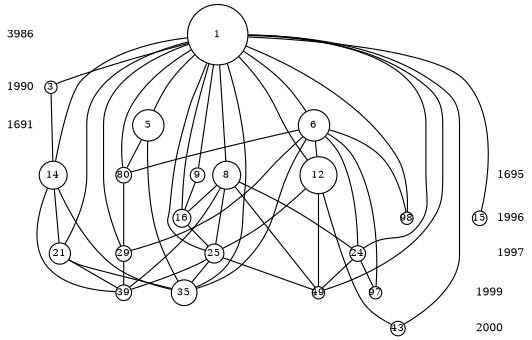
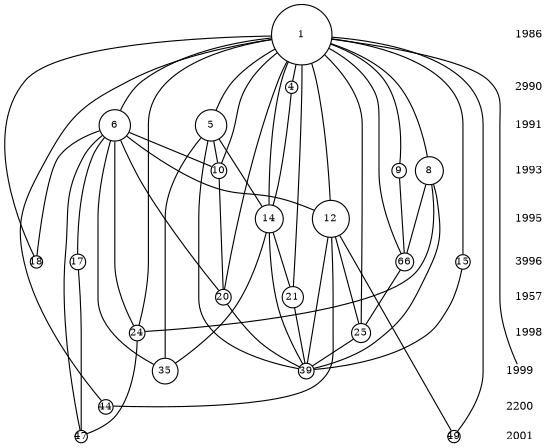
  digraph {
    nodesep=0.1
    ranksep=0.2
    node [fixedsize=true fontsize=9 rank=1996 shape=circle]
    edge [arrowhead=none arrowsize=0.6 arrowtail=normal]
-   n1 [fontsize=10 height=0.1668 label=1990 margin=0 rank=1990 shape=plaintext width=0.398147893333333]
-   n2 [height=0.153093108923949 label=3 rank=1990 width=0.153093108923949]
-   n3 [fontsize=10 height=0.1668 label=1691 margin=0 rank=1991 shape=plaintext width=0.398147893333333]
+   n1 [fontsize=10 height=0.1668 label=2990 margin=0 rank=1990 shape=plaintext width=0.398147893333333]
+   n2 [height=0.153093108923949 label=4 rank=1990 width=0.153093108923949]
+   n3 [fontsize=10 height=0.1668 label=1991 margin=0 rank=1991 shape=plaintext width=0.398147893333333]
    n4 [height=0.385275875185561 label=5 rank=1991 width=0.385275875185561]
    n5 [height=0.385275875185561 label=6 rank=1991 width=0.385275875185561]
-   n6 [fontsize=10 height=0.1668 label=2000 margin=0 rank=2000 shape=plaintext width=0.398147893333333]
-   n7 [height=0.176776695296637 label=43 rank=2000 width=0.176776695296637]
-   n8 [fontsize=10 height=0.1668 label=1996 margin=0 shape=plaintext width=0.398147893333333]
-   n9 [height=0.21650635094611 label=16 width=0.21650635094611]
-   n11 [height=0.153093108923949 label=98 width=0.153093108923949]
+   n6 [fontsize=10 height=0.1668 label=2200 margin=0 rank=2000 shape=plaintext width=0.398147893333333]
+   n7 [height=0.176776695296637 label=44 rank=2000 width=0.176776695296637]
+   n8 [fontsize=10 height=0.1668 label=3996 margin=0 shape=plaintext width=0.398147893333333]
+   n9 [height=0.21650635094611 label=66 width=0.21650635094611]
+   n10 [height=0.197642353760524 label=17 width=0.197642353760524]
+   n11 [height=0.153093108923949 label=18 width=0.153093108923949]
    n12 [height=0.176776695296637 label=15 width=0.176776695296637]
    n13 [fontsize=10 height=0.1668 label=1999 margin=0 rank=1999 shape=plaintext width=0.398147893333333]
    n14 [height=0.197642353760524 label=39 rank=1999 width=0.197642353760524]
    n15 [height=0.318688719599549 label=35 rank=1999 width=0.318688719599549]
-   n16 [fontsize=10 height=0.1668 label=1695 margin=0 rank=1995 shape=plaintext width=0.398147893333333]
+   n16 [fontsize=10 height=0.1668 label=1995 margin=0 rank=1995 shape=plaintext width=0.398147893333333]
    n17 [height=0.459279326771846 label=12 rank=1995 width=0.459279326771846]
    n18 [height=0.342326598440729 label=14 rank=1995 width=0.342326598440729]
+   n19 [fontsize=10 height=0.1668 label=1993 margin=0 rank=1993 shape=plaintext width=0.398147893333333]
    n20 [height=0.353553390593274 label=8 rank=1993 width=0.353553390593274]
    n21 [height=0.176776695296637 label=9 rank=1993 width=0.176776695296637]
-   n22 [height=0.197642353760524 label=80 rank=1993 width=0.197642353760524]
+   n22 [height=0.197642353760524 label=10 rank=1993 width=0.197642353760524]
+   n23 [fontsize=10 height=0.1668 label=2001 margin=0 rank=2001 shape=plaintext width=0.398147893333333]
    n24 [height=0.153093108923949 label=49 rank=2001 width=0.153093108923949]
-   n25 [height=0.153093108923949 label=97 rank=2001 width=0.153093108923949]
-   n26 [fontsize=10 height=0.1668 label=1997 margin=0 rank=1997 shape=plaintext width=0.398147893333333]
+   n25 [height=0.153093108923949 label=47 rank=2001 width=0.153093108923949]
+   n26 [fontsize=10 height=0.1668 label=1957 margin=0 rank=1997 shape=plaintext width=0.398147893333333]
    n27 [height=0.265165042944955 label=21 rank=1997 width=0.265165042944955]
-   n28 [height=0.197642353760524 label=29 rank=1997 width=0.197642353760524]
+   n28 [height=0.197642353760524 label=20 rank=1997 width=0.197642353760524]
+   n29 [fontsize=10 height=0.1668 label=1998 margin=0 rank=1998 shape=plaintext width=0.398147893333333]
    n30 [height=0.197642353760524 label=24 rank=1998 width=0.197642353760524]
    n31 [height=0.233853586673371 label=25 rank=1998 width=0.233853586673371]
-   n32 [fontsize=10 height=0.1668 label=3986 margin=0 rank=1986 shape=plaintext width=0.398147893333333]
+   n32 [fontsize=10 height=0.1668 label=1986 margin=0 rank=1986 shape=plaintext width=0.398147893333333]
    n33 [height=0.75 label=1 rank=1986 width=0.75]
    subgraph sub_1 {
      rank=same
      n1
      n2
    }
    subgraph sub_2 {
      rank=same
      n3
      n4
      n5
    }
    subgraph sub_3 {
      rank=same
      n6
      n7
    }
    subgraph sub_4 {
      rank=same
      n8
      n9
+     n10
      n11
      n12
    }
    subgraph sub_5 {
      rank=same
      n13
      n14
      n15
    }
    subgraph sub_6 {
      rank=same
      n16
      n17
      n18
    }
    subgraph sub_7 {
      rank=same
+     n19
      n20
      n21
      n22
    }
    subgraph sub_8 {
      rank=same
+     n23
      n24
      n25
    }
    subgraph sub_9 {
      rank=same
      n26
      n27
      n28
    }
    subgraph sub_10 {
      rank=same
+     n29
      n30
      n31
    }
    subgraph sub_11 {
      rank=same
      n32
      n33
    }
    n1 -> n3 [arrowhead=normal arrowtail=none color=white style=invis]
    n2 -> n18
+   n3 -> n19 [arrowhead=normal arrowtail=none color=white style=invis]
+   n4 -> n14
    n4 -> n15
+   n4 -> n18
    n4 -> n22
+   n5 -> n10
    n5 -> n11
    n5 -> n15
    n5 -> n17
    n5 -> n22
    n5 -> n25
    n5 -> n28
    n5 -> n30
+   n6 -> n23 [arrowhead=normal arrowtail=none color=white style=invis]
    n8 -> n26 [arrowhead=normal arrowtail=none color=white style=invis]
    n9 -> n31
+   n10 -> n25
+   n12 -> n14
    n13 -> n6 [arrowhead=normal arrowtail=none color=white style=invis]
    n16 -> n8 [arrowhead=normal arrowtail=none color=white style=invis]
    n17 -> n7
+   n17 -> n14
    n17 -> n24
    n17 -> n31
    n18 -> n14
    n18 -> n15
    n18 -> n27
+   n19 -> n16 [arrowhead=normal arrowtail=none color=white style=invis]
    n20 -> n9
    n20 -> n14
-   n20 -> n24
    n20 -> n30
-   n20 -> n31
    n21 -> n9
    n22 -> n28
+   n26 -> n29 [arrowhead=normal arrowtail=none color=white style=invis]
    n27 -> n14
-   n27 -> n15
    n28 -> n14
-   n30 -> n24
+   n29 -> n13 [arrowhead=normal arrowtail=none color=white style=invis]
    n30 -> n25
    n31 -> n14
-   n31 -> n15
-   n31 -> n24
    n32 -> n1 [arrowhead=normal arrowtail=none color=white style=invis]
    n33 -> n2
    n33 -> n4
    n33 -> n5
    n33 -> n7
    n33 -> n9
    n33 -> n11
    n33 -> n12
-   n33 -> n15
+   n33 -> n13
    n33 -> n17
    n33 -> n18
    n33 -> n20
    n33 -> n21
    n33 -> n22
    n33 -> n24
    n33 -> n27
    n33 -> n28
    n33 -> n30
    n33 -> n31
  }
